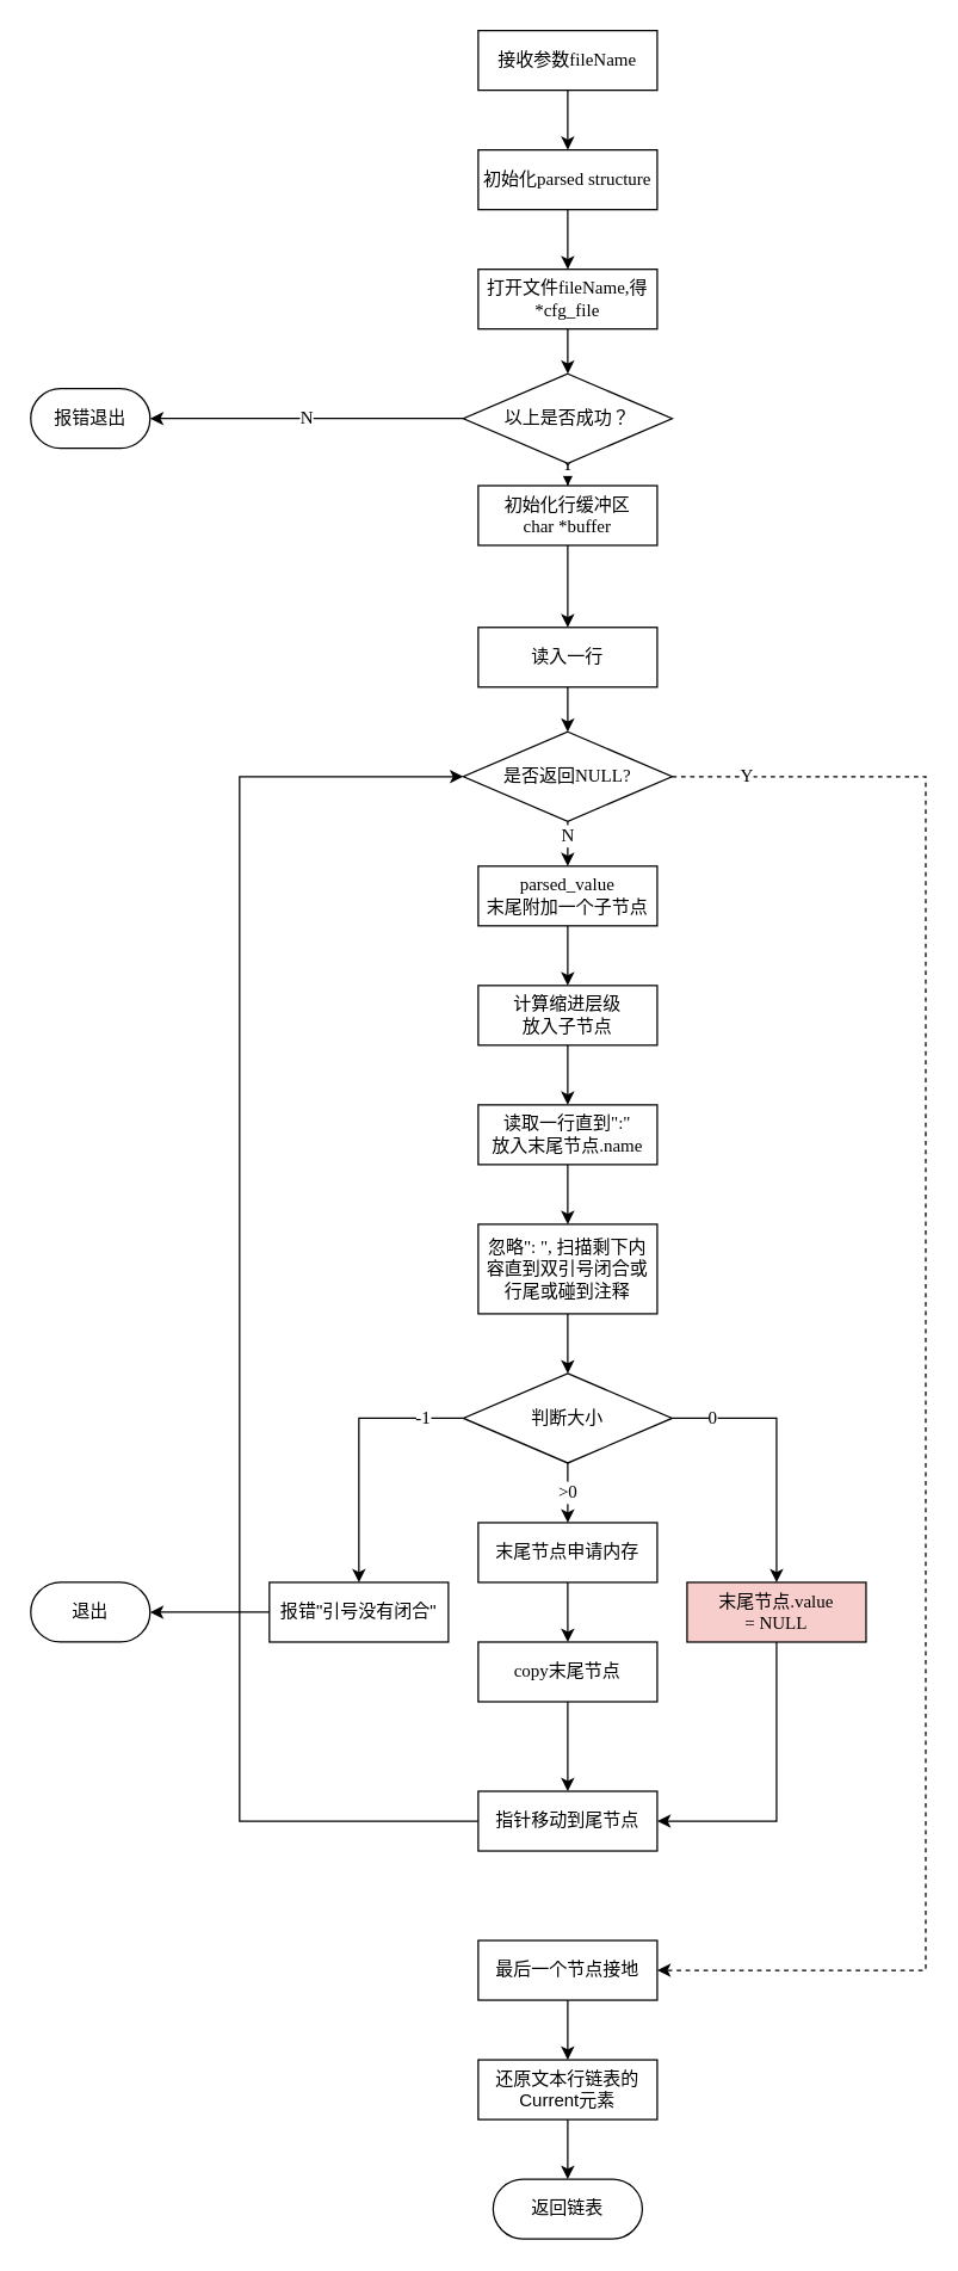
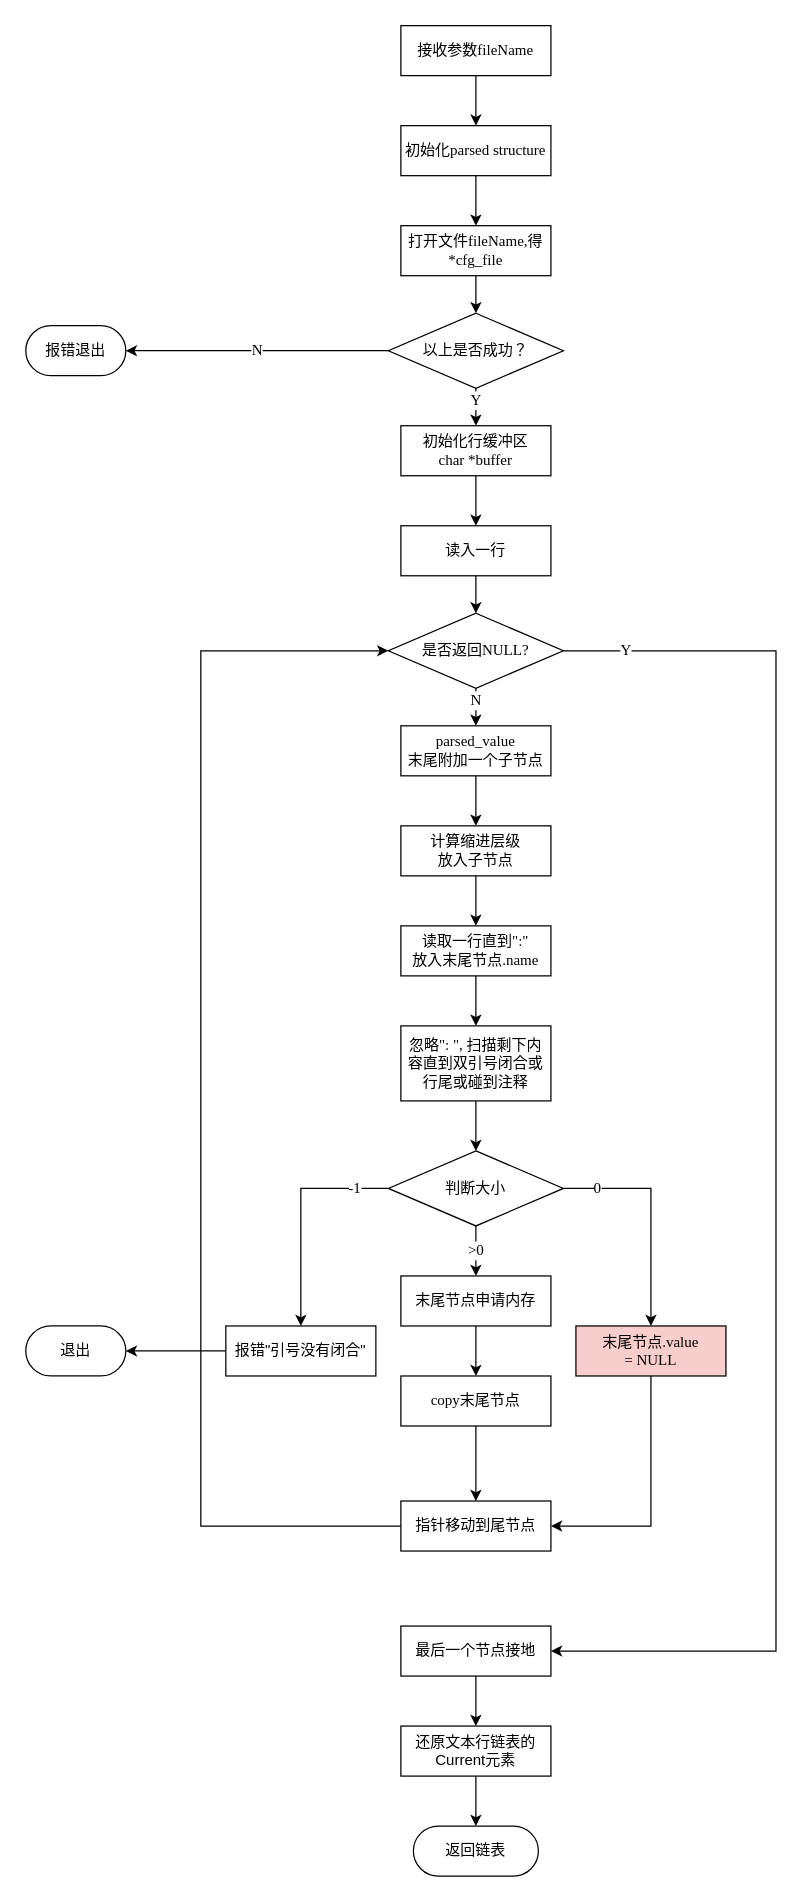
  <mxCell id="0" />
  <mxCell id="1" parent="0" />
  <mxCell id="2" value="" style="edgeStyle=orthogonalEdgeStyle;rounded=0;orthogonalLoop=1;jettySize=auto;html=1;fontFamily=Lucida Console;" edge="1" parent="1" source="3" target="5"><mxGeometry relative="1" as="geometry" /></mxCell>
  <mxCell id="3" value="&lt;font face=&quot;Lucida Console&quot;&gt;接收参数fileName&lt;/font&gt;" style="rounded=0;whiteSpace=wrap;html=1;" vertex="1" parent="1"><mxGeometry x="320" y="20" width="120" height="40" as="geometry" /></mxCell>
  <mxCell id="4" value="" style="edgeStyle=orthogonalEdgeStyle;rounded=0;orthogonalLoop=1;jettySize=auto;html=1;fontFamily=Lucida Console;" edge="1" parent="1" source="5" target="7"><mxGeometry relative="1" as="geometry"><mxPoint x="380.029" y="170.012" as="targetPoint" /></mxGeometry></mxCell>
  <mxCell id="5" value="&lt;font face=&quot;Lucida Console&quot;&gt;初始化parsed structure&lt;/font&gt;" style="rounded=0;whiteSpace=wrap;html=1;" vertex="1" parent="1"><mxGeometry x="320" y="100" width="120" height="40" as="geometry" /></mxCell>
  <mxCell id="6" value="" style="edgeStyle=orthogonalEdgeStyle;rounded=0;orthogonalLoop=1;jettySize=auto;html=1;fontFamily=Lucida Console;fontSize=12;" edge="1" parent="1" source="7" target="10"><mxGeometry relative="1" as="geometry" /></mxCell>
  <mxCell id="7" value="&lt;font face=&quot;Lucida Console&quot;&gt;打开文件fileName,得*&lt;span style=&quot;background-color: rgb(255, 255, 255);&quot;&gt;&lt;font style=&quot;font-size: 12px;&quot;&gt;cfg_file&lt;/font&gt;&lt;/span&gt;&lt;/font&gt;" style="rounded=0;whiteSpace=wrap;html=1;" vertex="1" parent="1"><mxGeometry x="320" y="180" width="120" height="40" as="geometry" /></mxCell>
  <mxCell id="8" value="N" style="edgeStyle=orthogonalEdgeStyle;rounded=0;orthogonalLoop=1;jettySize=auto;html=1;fontFamily=Lucida Console;fontSize=12;" edge="1" parent="1" source="10" target="11"><mxGeometry relative="1" as="geometry" /></mxCell>
  <mxCell id="9" value="Y" style="edgeStyle=orthogonalEdgeStyle;rounded=0;orthogonalLoop=1;jettySize=auto;html=1;fontFamily=Lucida Console;fontSize=12;" edge="1" parent="1" source="10" target="13"><mxGeometry x="0.2" relative="1" as="geometry"><mxPoint as="offset" /></mxGeometry></mxCell>
  <mxCell id="10" value="以上是否成功？" style="rhombus;whiteSpace=wrap;html=1;rounded=0;" vertex="1" parent="1"><mxGeometry x="310" y="250" width="140" height="60" as="geometry" /></mxCell>
  <mxCell id="11" value="报错退出" style="rounded=1;whiteSpace=wrap;html=1;arcSize=50;" vertex="1" parent="1"><mxGeometry x="20" y="260" width="80" height="40" as="geometry" /></mxCell>
  <mxCell id="12" value="" style="edgeStyle=orthogonalEdgeStyle;rounded=0;orthogonalLoop=1;jettySize=auto;html=1;fontFamily=Lucida Console;fontSize=12;" edge="1" parent="1" source="13" target="15"><mxGeometry relative="1" as="geometry" /></mxCell>
- <mxCell id="13" value="&lt;font face=&quot;Lucida Console&quot;&gt;初始化行缓冲区&lt;br&gt;char *buffer&lt;br&gt;&lt;/font&gt;" style="rounded=0;whiteSpace=wrap;html=1;" vertex="1" parent="1"><mxGeometry x="320" y="325" width="120" height="40" as="geometry" /></mxCell>
+ <mxCell id="13" value="&lt;font face=&quot;Lucida Console&quot;&gt;初始化行缓冲区&lt;br&gt;char *buffer&lt;br&gt;&lt;/font&gt;" style="rounded=0;whiteSpace=wrap;html=1;" vertex="1" parent="1"><mxGeometry x="320" y="340" width="120" height="40" as="geometry" /></mxCell>
  <mxCell id="14" value="" style="edgeStyle=orthogonalEdgeStyle;rounded=0;orthogonalLoop=1;jettySize=auto;html=1;fontFamily=Lucida Console;fontSize=12;" edge="1" parent="1" source="15" target="18"><mxGeometry relative="1" as="geometry" /></mxCell>
  <mxCell id="15" value="&lt;font face=&quot;Lucida Console&quot;&gt;读入一行&lt;/font&gt;" style="rounded=0;whiteSpace=wrap;html=1;" vertex="1" parent="1"><mxGeometry x="320" y="420" width="120" height="40" as="geometry" /></mxCell>
  <mxCell id="16" value="N" style="edgeStyle=orthogonalEdgeStyle;rounded=0;orthogonalLoop=1;jettySize=auto;html=1;fontFamily=Lucida Console;fontSize=12;" edge="1" parent="1" source="18" target="20"><mxGeometry x="0.2" relative="1" as="geometry"><mxPoint as="offset" /></mxGeometry></mxCell>
- <mxCell id="17" value="Y" style="edgeStyle=orthogonalEdgeStyle;rounded=0;orthogonalLoop=1;jettySize=auto;html=1;fontFamily=Lucida Console;fontSize=12;dashed=1;" edge="1" parent="1" source="18" target="22"><mxGeometry x="-0.913" relative="1" as="geometry"><Array as="points"><mxPoint x="620" y="520" /><mxPoint x="620" y="1320" /></Array><mxPoint as="offset" /></mxGeometry></mxCell>
+ <mxCell id="17" value="Y" style="edgeStyle=orthogonalEdgeStyle;rounded=0;orthogonalLoop=1;jettySize=auto;html=1;fontFamily=Lucida Console;fontSize=12;" edge="1" parent="1" source="18" target="22"><mxGeometry x="-0.913" relative="1" as="geometry"><Array as="points"><mxPoint x="620" y="520" /><mxPoint x="620" y="1320" /></Array><mxPoint as="offset" /></mxGeometry></mxCell>
  <mxCell id="18" value="&lt;font face=&quot;Lucida Console&quot;&gt;是否返回NULL?&lt;/font&gt;" style="rhombus;whiteSpace=wrap;html=1;rounded=0;" vertex="1" parent="1"><mxGeometry x="310" y="490" width="140" height="60" as="geometry" /></mxCell>
  <mxCell id="19" value="" style="edgeStyle=orthogonalEdgeStyle;rounded=0;orthogonalLoop=1;jettySize=auto;html=1;fontFamily=Lucida Console;fontSize=12;" edge="1" parent="1" source="20" target="24"><mxGeometry relative="1" as="geometry" /></mxCell>
  <mxCell id="20" value="&lt;font face=&quot;Lucida Console&quot;&gt;parsed_value&lt;br&gt;末尾附加一个&lt;/font&gt;&lt;span style=&quot;font-family: &amp;quot;Lucida Console&amp;quot;;&quot;&gt;子节点&lt;/span&gt;&lt;font face=&quot;Lucida Console&quot;&gt;&lt;br&gt;&lt;/font&gt;" style="rounded=0;whiteSpace=wrap;html=1;" vertex="1" parent="1"><mxGeometry x="320" y="580" width="120" height="40" as="geometry" /></mxCell>
  <mxCell id="21" value="" style="edgeStyle=orthogonalEdgeStyle;rounded=0;orthogonalLoop=1;jettySize=auto;html=1;fontFamily=Lucida Console;fontSize=12;" edge="1" parent="1" source="22" target="45"><mxGeometry relative="1" as="geometry" /></mxCell>
  <mxCell id="22" value="最后一个节点接地" style="rounded=0;whiteSpace=wrap;html=1;" vertex="1" parent="1"><mxGeometry x="320" y="1300" width="120" height="40" as="geometry" /></mxCell>
  <mxCell id="23" value="" style="edgeStyle=orthogonalEdgeStyle;rounded=0;orthogonalLoop=1;jettySize=auto;html=1;fontFamily=Lucida Console;fontSize=12;" edge="1" parent="1" source="24" target="26"><mxGeometry relative="1" as="geometry" /></mxCell>
  <mxCell id="24" value="&lt;font face=&quot;Lucida Console&quot;&gt;计算缩进层级&lt;br&gt;放入子节点&lt;/font&gt;" style="rounded=0;whiteSpace=wrap;html=1;" vertex="1" parent="1"><mxGeometry x="320" y="660" width="120" height="40" as="geometry" /></mxCell>
  <mxCell id="25" value="" style="edgeStyle=orthogonalEdgeStyle;rounded=0;orthogonalLoop=1;jettySize=auto;html=1;fontFamily=Lucida Console;fontSize=12;" edge="1" parent="1" source="26" target="28"><mxGeometry relative="1" as="geometry" /></mxCell>
  <mxCell id="26" value="&lt;font face=&quot;Lucida Console&quot;&gt;读取一行直到&quot;:&quot;&lt;br&gt;放入末尾节点.name&lt;br&gt;&lt;/font&gt;" style="rounded=0;whiteSpace=wrap;html=1;" vertex="1" parent="1"><mxGeometry x="320" y="740" width="120" height="40" as="geometry" /></mxCell>
  <mxCell id="27" value="" style="edgeStyle=orthogonalEdgeStyle;rounded=0;orthogonalLoop=1;jettySize=auto;html=1;fontFamily=Lucida Console;fontSize=12;" edge="1" parent="1" source="28" target="32"><mxGeometry relative="1" as="geometry"><mxPoint x="380" y="920" as="targetPoint" /></mxGeometry></mxCell>
  <mxCell id="28" value="&lt;font face=&quot;Lucida Console&quot;&gt;忽略&quot;: &quot;, 扫描剩下内容直到双引号闭合或行尾或碰到注释&lt;br&gt;&lt;/font&gt;" style="rounded=0;whiteSpace=wrap;html=1;" vertex="1" parent="1"><mxGeometry x="320" y="820" width="120" height="60" as="geometry" /></mxCell>
  <mxCell id="29" value="0" style="edgeStyle=orthogonalEdgeStyle;rounded=0;orthogonalLoop=1;jettySize=auto;html=1;fontFamily=Lucida Console;fontSize=12;" edge="1" parent="1" source="32" target="34"><mxGeometry x="-0.7" relative="1" as="geometry"><mxPoint as="offset" /></mxGeometry></mxCell>
  <mxCell id="30" value="-1" style="edgeStyle=orthogonalEdgeStyle;rounded=0;orthogonalLoop=1;jettySize=auto;html=1;fontFamily=Lucida Console;fontSize=12;" edge="1" parent="1" source="32" target="36"><mxGeometry x="-0.7" relative="1" as="geometry"><mxPoint as="offset" /></mxGeometry></mxCell>
  <mxCell id="31" value="&amp;gt;0" style="edgeStyle=orthogonalEdgeStyle;rounded=0;orthogonalLoop=1;jettySize=auto;html=1;fontFamily=Lucida Console;fontSize=12;" edge="1" parent="1" source="32" target="38"><mxGeometry relative="1" as="geometry" /></mxCell>
  <mxCell id="32" value="&lt;font face=&quot;Lucida Console&quot;&gt;判断大小&lt;/font&gt;" style="rhombus;whiteSpace=wrap;html=1;rounded=0;" vertex="1" parent="1"><mxGeometry x="310" y="920" width="140" height="60" as="geometry" /></mxCell>
  <mxCell id="33" style="edgeStyle=orthogonalEdgeStyle;rounded=0;orthogonalLoop=1;jettySize=auto;html=1;fontFamily=Lucida Console;fontSize=12;" edge="1" parent="1" source="34" target="42"><mxGeometry relative="1" as="geometry"><Array as="points"><mxPoint x="520" y="1220" /></Array></mxGeometry></mxCell>
  <mxCell id="34" value="&lt;font face=&quot;Lucida Console&quot;&gt;末尾节点.value &lt;br&gt;= NULL&lt;/font&gt;" style="whiteSpace=wrap;html=1;rounded=0;fillColor=#f8cecc;" vertex="1" parent="1"><mxGeometry x="460" y="1060" width="120" height="40" as="geometry" /></mxCell>
  <mxCell id="35" value="" style="edgeStyle=orthogonalEdgeStyle;rounded=0;orthogonalLoop=1;jettySize=auto;html=1;fontFamily=Lucida Console;fontSize=12;" edge="1" parent="1" source="36" target="43"><mxGeometry relative="1" as="geometry" /></mxCell>
  <mxCell id="36" value="报错&quot;引号没有闭合&quot;" style="whiteSpace=wrap;html=1;rounded=0;" vertex="1" parent="1"><mxGeometry x="180" y="1060" width="120" height="40" as="geometry" /></mxCell>
  <mxCell id="37" value="" style="edgeStyle=orthogonalEdgeStyle;rounded=0;orthogonalLoop=1;jettySize=auto;html=1;fontFamily=Lucida Console;fontSize=12;" edge="1" parent="1" source="38" target="40"><mxGeometry relative="1" as="geometry" /></mxCell>
  <mxCell id="38" value="&lt;font face=&quot;Lucida Console&quot;&gt;末尾节点申请内存&lt;/font&gt;" style="whiteSpace=wrap;html=1;rounded=0;" vertex="1" parent="1"><mxGeometry x="320" y="1020" width="120" height="40" as="geometry" /></mxCell>
  <mxCell id="39" value="" style="edgeStyle=orthogonalEdgeStyle;rounded=0;orthogonalLoop=1;jettySize=auto;html=1;fontFamily=Lucida Console;fontSize=12;" edge="1" parent="1" source="40" target="42"><mxGeometry relative="1" as="geometry" /></mxCell>
  <mxCell id="40" value="&lt;font face=&quot;Lucida Console&quot;&gt;copy末尾节点&lt;/font&gt;" style="whiteSpace=wrap;html=1;rounded=0;" vertex="1" parent="1"><mxGeometry x="320" y="1100" width="120" height="40" as="geometry" /></mxCell>
  <mxCell id="41" style="edgeStyle=orthogonalEdgeStyle;rounded=0;orthogonalLoop=1;jettySize=auto;html=1;entryX=0;entryY=0.5;entryDx=0;entryDy=0;fontFamily=Lucida Console;fontSize=12;" edge="1" parent="1" source="42" target="18"><mxGeometry relative="1" as="geometry"><Array as="points"><mxPoint x="160" y="1220" /><mxPoint x="160" y="520" /></Array></mxGeometry></mxCell>
  <mxCell id="42" value="指针移动到尾节点" style="whiteSpace=wrap;html=1;rounded=0;" vertex="1" parent="1"><mxGeometry x="320" y="1200" width="120" height="40" as="geometry" /></mxCell>
  <mxCell id="43" value="退出" style="rounded=1;whiteSpace=wrap;html=1;arcSize=50;" vertex="1" parent="1"><mxGeometry x="20" y="1060" width="80" height="40" as="geometry" /></mxCell>
  <mxCell id="44" value="" style="edgeStyle=orthogonalEdgeStyle;rounded=0;orthogonalLoop=1;jettySize=auto;html=1;fontFamily=Lucida Console;fontSize=12;" edge="1" parent="1" source="45" target="46"><mxGeometry relative="1" as="geometry" /></mxCell>
  <mxCell id="45" value="还原文本行链表的Current元素" style="rounded=0;whiteSpace=wrap;html=1;" vertex="1" parent="1"><mxGeometry x="320" y="1380" width="120" height="40" as="geometry" /></mxCell>
  <mxCell id="46" value="返回链表" style="rounded=1;whiteSpace=wrap;html=1;arcSize=50;" vertex="1" parent="1"><mxGeometry x="330" y="1460" width="100" height="40" as="geometry" /></mxCell>
